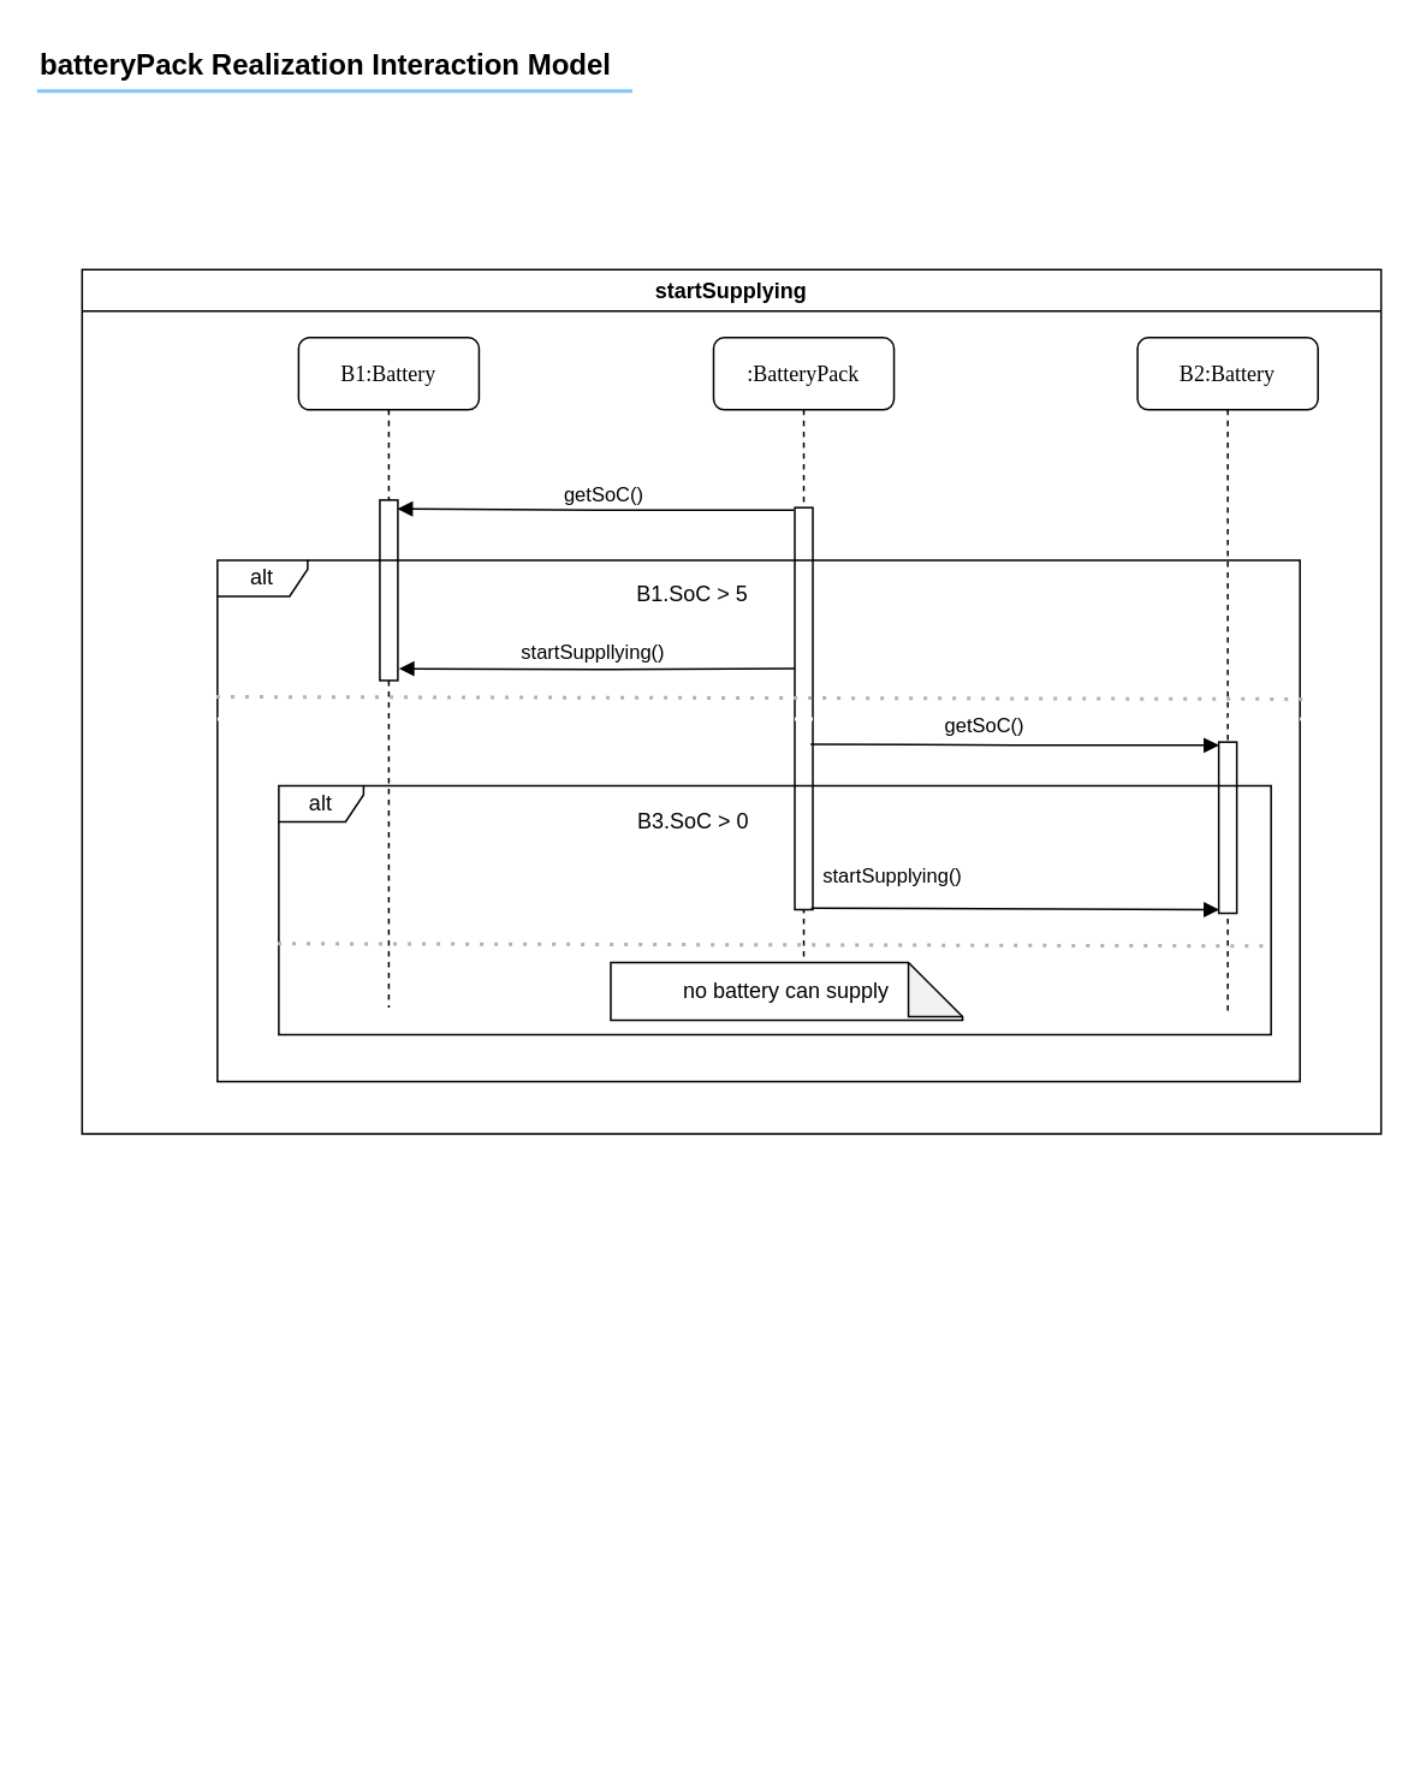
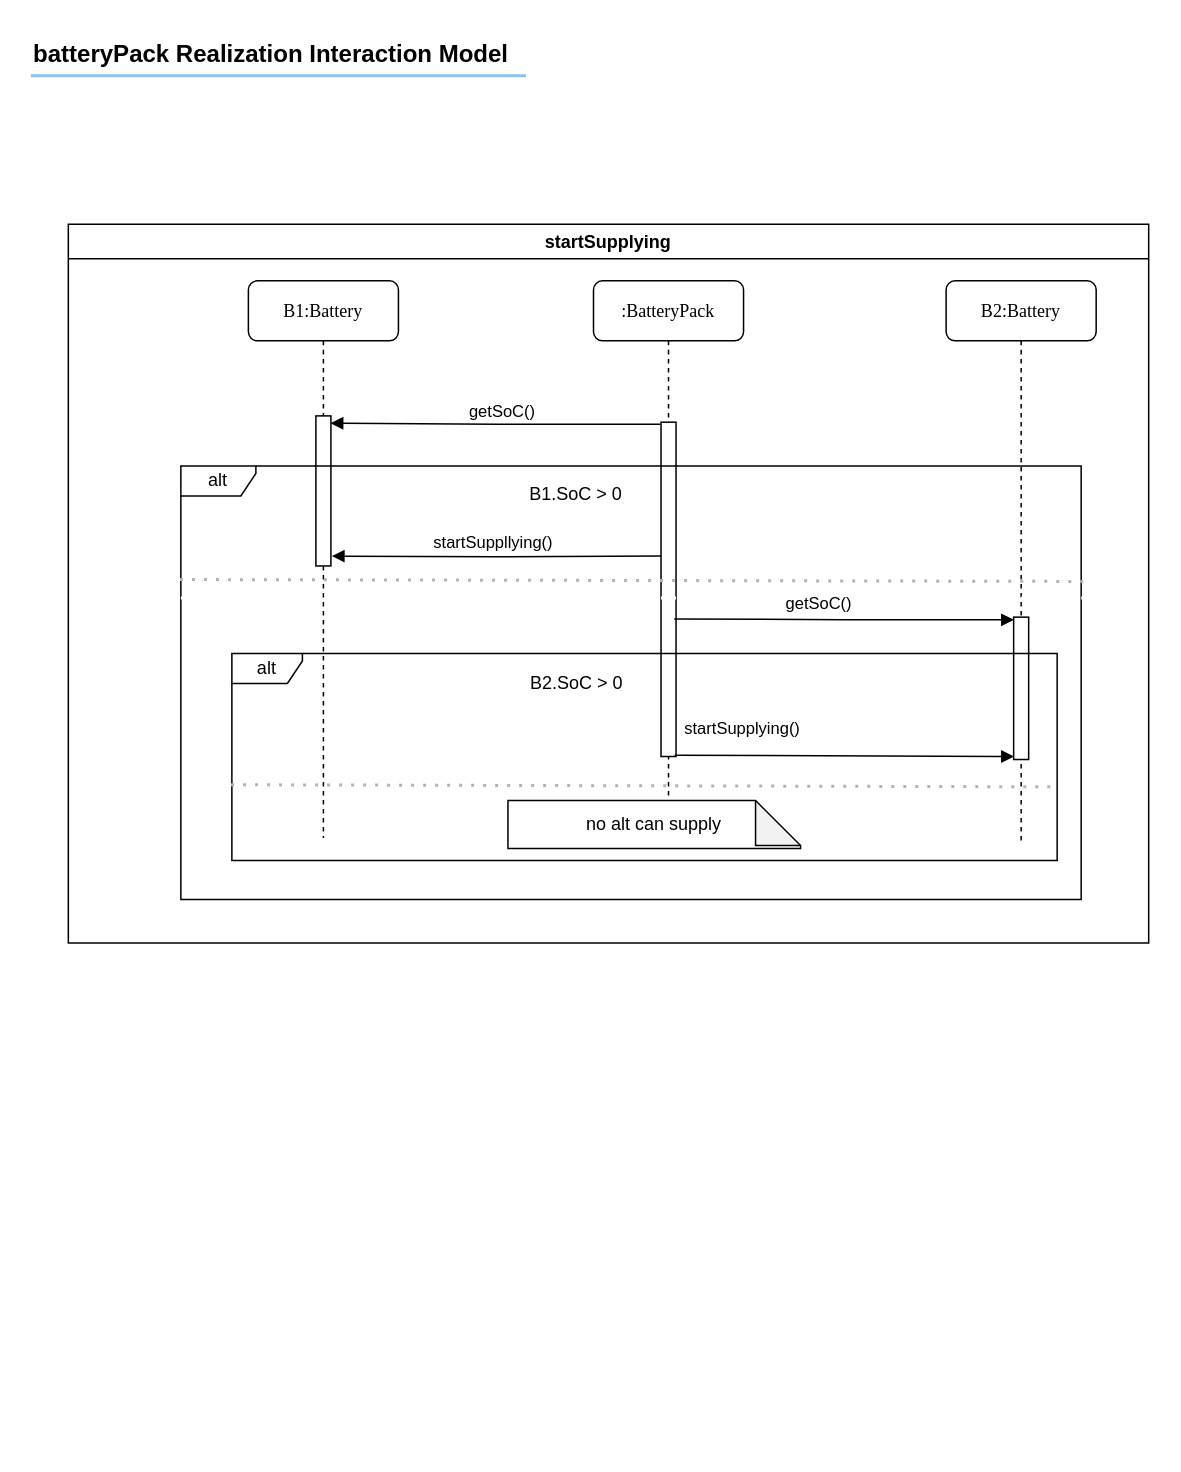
  <mxCell id="0" />
  <mxCell id="1" parent="0" />
  <mxCell id="2" value="" style="group" parent="1" vertex="1" connectable="0"><mxGeometry x="45" y="149" width="720" height="810" as="geometry" /></mxCell>
  <mxCell id="3" value=":BatteryPack" style="shape=umlLifeline;perimeter=lifelinePerimeter;whiteSpace=wrap;html=1;container=1;collapsible=0;recursiveResize=0;outlineConnect=0;rounded=1;shadow=0;comic=0;labelBackgroundColor=none;strokeWidth=1;fontFamily=Verdana;fontSize=12;align=center;" parent="2" vertex="1"><mxGeometry x="350" y="37.67" width="100" height="376.33" as="geometry" /></mxCell>
  <mxCell id="4" value="" style="html=1;points=[];perimeter=orthogonalPerimeter;rounded=0;shadow=0;comic=0;labelBackgroundColor=none;strokeWidth=1;fontFamily=Verdana;fontSize=12;align=center;" parent="3" vertex="1"><mxGeometry x="45" y="94.19" width="10" height="222.81" as="geometry" /></mxCell>
  <mxCell id="5" value="B1:Battery" style="shape=umlLifeline;perimeter=lifelinePerimeter;whiteSpace=wrap;html=1;container=1;collapsible=0;recursiveResize=0;outlineConnect=0;rounded=1;shadow=0;comic=0;labelBackgroundColor=none;strokeWidth=1;fontFamily=Verdana;fontSize=12;align=center;" parent="2" vertex="1"><mxGeometry x="120" y="37.67" width="100" height="371.33" as="geometry" /></mxCell>
  <mxCell id="6" value="" style="html=1;points=[];perimeter=orthogonalPerimeter;rounded=0;shadow=0;comic=0;labelBackgroundColor=none;strokeWidth=1;fontFamily=Verdana;fontSize=12;align=center;" parent="5" vertex="1"><mxGeometry x="45" y="90" width="10" height="100" as="geometry" /></mxCell>
  <mxCell id="7" value="B2:Battery" style="shape=umlLifeline;perimeter=lifelinePerimeter;whiteSpace=wrap;html=1;container=1;collapsible=0;recursiveResize=0;outlineConnect=0;rounded=1;shadow=0;comic=0;labelBackgroundColor=none;strokeWidth=1;fontFamily=Verdana;fontSize=12;align=center;" parent="2" vertex="1"><mxGeometry x="585" y="37.67" width="100" height="375.33" as="geometry" /></mxCell>
  <mxCell id="8" value="" style="html=1;points=[];perimeter=orthogonalPerimeter;rounded=0;shadow=0;comic=0;labelBackgroundColor=none;strokeWidth=1;fontFamily=Verdana;fontSize=12;align=center;" parent="7" vertex="1"><mxGeometry x="45" y="224.12" width="10" height="94.88" as="geometry" /></mxCell>
  <mxCell id="9" style="edgeStyle=orthogonalEdgeStyle;rounded=0;orthogonalLoop=1;jettySize=auto;html=1;entryX=0.973;entryY=0.049;entryDx=0;entryDy=0;entryPerimeter=0;exitX=-0.041;exitY=0.006;exitDx=0;exitDy=0;exitPerimeter=0;endArrow=block;endFill=1;" parent="2" source="4" target="6" edge="1"><mxGeometry relative="1" as="geometry"><Array as="points"><mxPoint x="285" y="133" /></Array></mxGeometry></mxCell>
  <mxCell id="10" value="getSoC()" style="edgeLabel;html=1;align=center;verticalAlign=middle;resizable=0;points=[];labelBackgroundColor=none;" parent="9" vertex="1" connectable="0"><mxGeometry x="-0.023" relative="1" as="geometry"><mxPoint x="1" y="-9" as="offset" /></mxGeometry></mxCell>
  <mxCell id="11" value="startSupplying" style="swimlane;whiteSpace=wrap;html=1;startSize=23;fillColor=default;" parent="2" vertex="1"><mxGeometry width="720" height="479" as="geometry" /></mxCell>
  <mxCell id="12" value="alt" style="shape=umlFrame;whiteSpace=wrap;html=1;pointerEvents=0;width=50;height=20;" parent="11" vertex="1"><mxGeometry x="75" y="161" width="600" height="289" as="geometry" /></mxCell>
  <mxCell id="13" style="edgeStyle=orthogonalEdgeStyle;rounded=0;orthogonalLoop=1;jettySize=auto;html=1;entryX=-0.056;entryY=0.338;entryDx=0;entryDy=0;entryPerimeter=0;endArrow=none;endFill=0;startArrow=block;startFill=1;" parent="11" edge="1"><mxGeometry relative="1" as="geometry"><mxPoint x="175.56" y="221.092" as="sourcePoint" /><Array as="points" /><mxPoint x="395.0" y="221.031" as="targetPoint" /></mxGeometry></mxCell>
  <mxCell id="14" value="startSuppllying()" style="edgeLabel;html=1;align=center;verticalAlign=middle;resizable=0;points=[];labelBackgroundColor=none;" parent="13" vertex="1" connectable="0"><mxGeometry x="-0.021" relative="1" as="geometry"><mxPoint y="-10" as="offset" /></mxGeometry></mxCell>
  <mxCell id="15" value="alt" style="shape=umlFrame;whiteSpace=wrap;html=1;pointerEvents=0;width=47;height=20;" parent="11" vertex="1"><mxGeometry x="109" y="286" width="550" height="138" as="geometry" /></mxCell>
  <mxCell id="16" value="" style="endArrow=none;dashed=1;html=1;dashPattern=1 3;strokeWidth=2;rounded=0;strokeColor=#FFFFFF;exitX=-0.002;exitY=0.267;exitDx=0;exitDy=0;exitPerimeter=0;entryX=1.002;entryY=0.267;entryDx=0;entryDy=0;entryPerimeter=0;comic=0;" parent="11" edge="1"><mxGeometry width="50" height="50" relative="1" as="geometry"><mxPoint x="75.0" y="249.003" as="sourcePoint" /><mxPoint x="677.4" y="249.003" as="targetPoint" /></mxGeometry></mxCell>
  <mxCell id="17" value="" style="endArrow=none;dashed=1;html=1;dashPattern=1 3;strokeWidth=2;rounded=0;strokeColor=#B3B3B3;exitX=-0.001;exitY=0.634;exitDx=0;exitDy=0;exitPerimeter=0;entryX=0.998;entryY=0.644;entryDx=0;entryDy=0;entryPerimeter=0;" parent="11" source="15" target="15" edge="1"><mxGeometry width="50" height="50" relative="1" as="geometry"><mxPoint x="84" y="248" as="sourcePoint" /><mxPoint x="686" y="248" as="targetPoint" /></mxGeometry></mxCell>
- <mxCell id="18" value="B1.SoC &amp;gt; 5" style="text;html=1;align=center;verticalAlign=middle;whiteSpace=wrap;rounded=0;fillColor=default;" parent="11" vertex="1"><mxGeometry x="299" y="165" width="79" height="30" as="geometry" /></mxCell>
- <mxCell id="19" value="B3.SoC &amp;gt; 0" style="text;html=1;align=center;verticalAlign=middle;whiteSpace=wrap;rounded=0;strokeColor=#FFFFFF;comic=0;" parent="11" vertex="1"><mxGeometry x="303.5" y="290.5" width="70" height="30" as="geometry" /></mxCell>
- <mxCell id="20" value="no battery can supply" style="shape=note;whiteSpace=wrap;html=1;backgroundOutline=1;darkOpacity=0.05;" parent="11" vertex="1"><mxGeometry x="293" y="384" width="195" height="32" as="geometry" /></mxCell>
+ <mxCell id="18" value="B1.SoC &amp;gt; 0" style="text;html=1;align=center;verticalAlign=middle;whiteSpace=wrap;rounded=0;fillColor=default;" parent="11" vertex="1"><mxGeometry x="299" y="165" width="79" height="30" as="geometry" /></mxCell>
+ <mxCell id="19" value="B2.SoC &amp;gt; 0" style="text;html=1;align=center;verticalAlign=middle;whiteSpace=wrap;rounded=0;strokeColor=#FFFFFF;comic=0;" parent="11" vertex="1"><mxGeometry x="303.5" y="290.5" width="70" height="30" as="geometry" /></mxCell>
+ <mxCell id="20" value="no alt can supply" style="shape=note;whiteSpace=wrap;html=1;backgroundOutline=1;darkOpacity=0.05;" parent="11" vertex="1"><mxGeometry x="293" y="384" width="195" height="32" as="geometry" /></mxCell>
  <mxCell id="21" value="" style="endArrow=none;dashed=1;html=1;dashPattern=1 3;strokeWidth=2;rounded=0;strokeColor=#B3B3B3;exitX=-0.001;exitY=0.262;exitDx=0;exitDy=0;exitPerimeter=0;" parent="11" source="12" edge="1"><mxGeometry width="50" height="50" relative="1" as="geometry"><mxPoint x="72" y="238" as="sourcePoint" /><mxPoint x="677" y="238" as="targetPoint" /></mxGeometry></mxCell>
  <mxCell id="22" value="&lt;b&gt;batteryPack Realization Interaction Model&lt;/b&gt;" style="text;fontSize=16;verticalAlign=middle;strokeColor=none;fillColor=none;whiteSpace=wrap;html=1;" parent="1" vertex="1"><mxGeometry x="20" y="20" width="510" height="30" as="geometry" /></mxCell>
  <mxCell id="23" value="" style="dashed=0;shape=line;strokeWidth=2;noLabel=1;strokeColor=#0C8CF2;opacity=50;" parent="1" vertex="1"><mxGeometry x="20" y="45" width="330" height="10" as="geometry" /></mxCell>
  <mxCell id="24" style="edgeStyle=orthogonalEdgeStyle;rounded=0;orthogonalLoop=1;jettySize=auto;html=1;entryX=0.022;entryY=0.019;entryDx=0;entryDy=0;entryPerimeter=0;exitX=0.879;exitY=0.012;exitDx=0;exitDy=0;exitPerimeter=0;endArrow=block;endFill=1;" parent="1" target="8" edge="1"><mxGeometry relative="1" as="geometry"><mxPoint x="448.79" y="412.01" as="sourcePoint" /></mxGeometry></mxCell>
  <mxCell id="25" value="getSoC()" style="edgeLabel;html=1;align=center;verticalAlign=middle;resizable=0;points=[];labelBackgroundColor=none;" parent="24" vertex="1" connectable="0"><mxGeometry x="0.011" y="1" relative="1" as="geometry"><mxPoint x="-19" y="-10" as="offset" /></mxGeometry></mxCell>
  <mxCell id="26" style="rounded=0;orthogonalLoop=1;jettySize=auto;html=1;entryX=0.022;entryY=0.979;entryDx=0;entryDy=0;entryPerimeter=0;endArrow=block;endFill=1;exitX=0.91;exitY=0.96;exitDx=0;exitDy=0;exitPerimeter=0;" parent="1" target="8" edge="1"><mxGeometry relative="1" as="geometry"><mxPoint x="449.1" y="502.838" as="sourcePoint" /></mxGeometry></mxCell>
  <mxCell id="27" value="startSupplying()" style="edgeLabel;html=1;align=left;verticalAlign=middle;resizable=0;points=[];labelBackgroundColor=none;" parent="26" vertex="1" connectable="0"><mxGeometry x="0.025" y="1" relative="1" as="geometry"><mxPoint x="-111" y="-18" as="offset" /></mxGeometry></mxCell>
